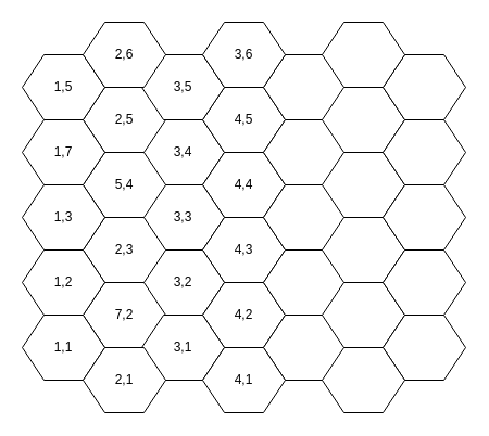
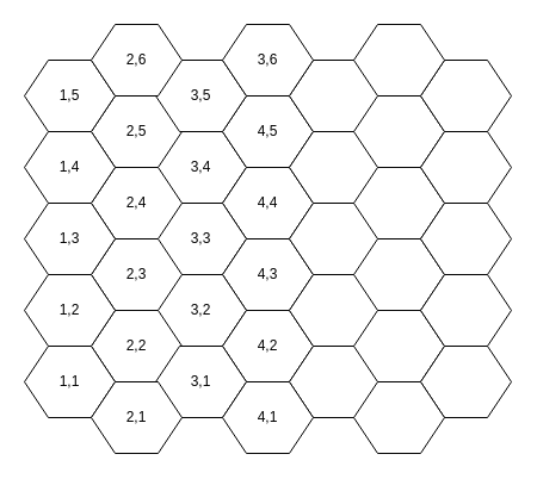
  <mxCell id="0" />
  <mxCell id="1" parent="0" />
  <mxCell id="2" value="3,4" style="shape=hexagon;perimeter=hexagonPerimeter2;whiteSpace=wrap;html=1;fixedSize=1;" vertex="1" parent="1"><mxGeometry x="130" y="110" width="76" height="60" as="geometry" /></mxCell>
  <mxCell id="3" value="4,5" style="shape=hexagon;perimeter=hexagonPerimeter2;whiteSpace=wrap;html=1;fixedSize=1;" vertex="1" parent="1"><mxGeometry x="186" y="80" width="76" height="60" as="geometry" /></mxCell>
  <mxCell id="4" value="4,4" style="shape=hexagon;perimeter=hexagonPerimeter2;whiteSpace=wrap;html=1;fixedSize=1;" vertex="1" parent="1"><mxGeometry x="186" y="140" width="76" height="60" as="geometry" /></mxCell>
  <mxCell id="5" value="3,3" style="shape=hexagon;perimeter=hexagonPerimeter2;whiteSpace=wrap;html=1;fixedSize=1;" vertex="1" parent="1"><mxGeometry x="130" y="170" width="76" height="60" as="geometry" /></mxCell>
  <mxCell id="6" value="4,3" style="shape=hexagon;perimeter=hexagonPerimeter2;whiteSpace=wrap;html=1;fixedSize=1;" vertex="1" parent="1"><mxGeometry x="186" y="200" width="76" height="60" as="geometry" /></mxCell>
  <mxCell id="7" value="3,2" style="shape=hexagon;perimeter=hexagonPerimeter2;whiteSpace=wrap;html=1;fixedSize=1;" vertex="1" parent="1"><mxGeometry x="130" y="230" width="76" height="60" as="geometry" /></mxCell>
  <mxCell id="8" value="4,2" style="shape=hexagon;perimeter=hexagonPerimeter2;whiteSpace=wrap;html=1;fixedSize=1;" vertex="1" parent="1"><mxGeometry x="186" y="260" width="76" height="60" as="geometry" /></mxCell>
- <mxCell id="9" value="5,4" style="shape=hexagon;perimeter=hexagonPerimeter2;whiteSpace=wrap;html=1;fixedSize=1;" vertex="1" parent="1"><mxGeometry x="76" y="140" width="76" height="60" as="geometry" /></mxCell>
+ <mxCell id="9" value="2,4" style="shape=hexagon;perimeter=hexagonPerimeter2;whiteSpace=wrap;html=1;fixedSize=1;" vertex="1" parent="1"><mxGeometry x="76" y="140" width="76" height="60" as="geometry" /></mxCell>
  <mxCell id="10" value="2,5" style="shape=hexagon;perimeter=hexagonPerimeter2;whiteSpace=wrap;html=1;fixedSize=1;" vertex="1" parent="1"><mxGeometry x="76" y="80" width="76" height="60" as="geometry" /></mxCell>
  <mxCell id="11" value="3,5" style="shape=hexagon;perimeter=hexagonPerimeter2;whiteSpace=wrap;html=1;fixedSize=1;" vertex="1" parent="1"><mxGeometry x="130" y="50" width="76" height="60" as="geometry" /></mxCell>
  <mxCell id="12" value="2,3" style="shape=hexagon;perimeter=hexagonPerimeter2;whiteSpace=wrap;html=1;fixedSize=1;" vertex="1" parent="1"><mxGeometry x="76" y="200" width="76" height="60" as="geometry" /></mxCell>
- <mxCell id="13" value="7,2" style="shape=hexagon;perimeter=hexagonPerimeter2;whiteSpace=wrap;html=1;fixedSize=1;" vertex="1" parent="1"><mxGeometry x="76" y="260" width="76" height="60" as="geometry" /></mxCell>
+ <mxCell id="13" value="2,2" style="shape=hexagon;perimeter=hexagonPerimeter2;whiteSpace=wrap;html=1;fixedSize=1;" vertex="1" parent="1"><mxGeometry x="76" y="260" width="76" height="60" as="geometry" /></mxCell>
  <mxCell id="14" value="3,1" style="shape=hexagon;perimeter=hexagonPerimeter2;whiteSpace=wrap;html=1;fixedSize=1;" vertex="1" parent="1"><mxGeometry x="130" y="290" width="76" height="60" as="geometry" /></mxCell>
  <mxCell id="15" value="1,2" style="shape=hexagon;perimeter=hexagonPerimeter2;whiteSpace=wrap;html=1;fixedSize=1;" vertex="1" parent="1"><mxGeometry x="20" y="230" width="76" height="60" as="geometry" /></mxCell>
  <mxCell id="16" value="1,3" style="shape=hexagon;perimeter=hexagonPerimeter2;whiteSpace=wrap;html=1;fixedSize=1;" vertex="1" parent="1"><mxGeometry x="20" y="170" width="76" height="60" as="geometry" /></mxCell>
- <mxCell id="17" value="1,7" style="shape=hexagon;perimeter=hexagonPerimeter2;whiteSpace=wrap;html=1;fixedSize=1;" vertex="1" parent="1"><mxGeometry x="20" y="110" width="76" height="60" as="geometry" /></mxCell>
+ <mxCell id="17" value="1,4" style="shape=hexagon;perimeter=hexagonPerimeter2;whiteSpace=wrap;html=1;fixedSize=1;" vertex="1" parent="1"><mxGeometry x="20" y="110" width="76" height="60" as="geometry" /></mxCell>
  <mxCell id="18" value="" style="shape=hexagon;perimeter=hexagonPerimeter2;whiteSpace=wrap;html=1;fixedSize=1;" vertex="1" parent="1"><mxGeometry x="242" y="50" width="76" height="60" as="geometry" /></mxCell>
  <mxCell id="19" value="" style="shape=hexagon;perimeter=hexagonPerimeter2;whiteSpace=wrap;html=1;fixedSize=1;" vertex="1" parent="1"><mxGeometry x="242" y="110" width="76" height="60" as="geometry" /></mxCell>
  <mxCell id="20" value="" style="shape=hexagon;perimeter=hexagonPerimeter2;whiteSpace=wrap;html=1;fixedSize=1;" vertex="1" parent="1"><mxGeometry x="242" y="170" width="76" height="60" as="geometry" /></mxCell>
  <mxCell id="21" value="" style="shape=hexagon;perimeter=hexagonPerimeter2;whiteSpace=wrap;html=1;fixedSize=1;" vertex="1" parent="1"><mxGeometry x="242" y="230" width="76" height="60" as="geometry" /></mxCell>
  <mxCell id="22" value="" style="shape=hexagon;perimeter=hexagonPerimeter2;whiteSpace=wrap;html=1;fixedSize=1;" vertex="1" parent="1"><mxGeometry x="242" y="290" width="76" height="60" as="geometry" /></mxCell>
  <mxCell id="23" value="" style="shape=hexagon;perimeter=hexagonPerimeter2;whiteSpace=wrap;html=1;fixedSize=1;" vertex="1" parent="1"><mxGeometry x="296" y="80" width="76" height="60" as="geometry" /></mxCell>
  <mxCell id="24" value="" style="shape=hexagon;perimeter=hexagonPerimeter2;whiteSpace=wrap;html=1;fixedSize=1;" vertex="1" parent="1"><mxGeometry x="296" y="140" width="76" height="60" as="geometry" /></mxCell>
  <mxCell id="25" value="" style="shape=hexagon;perimeter=hexagonPerimeter2;whiteSpace=wrap;html=1;fixedSize=1;" vertex="1" parent="1"><mxGeometry x="296" y="200" width="76" height="60" as="geometry" /></mxCell>
  <mxCell id="26" value="" style="shape=hexagon;perimeter=hexagonPerimeter2;whiteSpace=wrap;html=1;fixedSize=1;" vertex="1" parent="1"><mxGeometry x="296" y="260" width="76" height="60" as="geometry" /></mxCell>
  <mxCell id="27" value="" style="shape=hexagon;perimeter=hexagonPerimeter2;whiteSpace=wrap;html=1;fixedSize=1;" vertex="1" parent="1"><mxGeometry x="352" y="290" width="76" height="60" as="geometry" /></mxCell>
  <mxCell id="28" value="" style="shape=hexagon;perimeter=hexagonPerimeter2;whiteSpace=wrap;html=1;fixedSize=1;" vertex="1" parent="1"><mxGeometry x="352" y="230" width="76" height="60" as="geometry" /></mxCell>
  <mxCell id="29" value="" style="shape=hexagon;perimeter=hexagonPerimeter2;whiteSpace=wrap;html=1;fixedSize=1;" vertex="1" parent="1"><mxGeometry x="352" y="170" width="76" height="60" as="geometry" /></mxCell>
  <mxCell id="30" value="" style="shape=hexagon;perimeter=hexagonPerimeter2;whiteSpace=wrap;html=1;fixedSize=1;" vertex="1" parent="1"><mxGeometry x="352" y="110" width="76" height="60" as="geometry" /></mxCell>
  <mxCell id="31" value="" style="shape=hexagon;perimeter=hexagonPerimeter2;whiteSpace=wrap;html=1;fixedSize=1;" vertex="1" parent="1"><mxGeometry x="352" y="50" width="76" height="60" as="geometry" /></mxCell>
  <mxCell id="32" value="1,5" style="shape=hexagon;perimeter=hexagonPerimeter2;whiteSpace=wrap;html=1;fixedSize=1;" vertex="1" parent="1"><mxGeometry x="20" y="50" width="76" height="60" as="geometry" /></mxCell>
  <mxCell id="33" value="1,1" style="shape=hexagon;perimeter=hexagonPerimeter2;whiteSpace=wrap;html=1;fixedSize=1;" vertex="1" parent="1"><mxGeometry x="20" y="290" width="76" height="60" as="geometry" /></mxCell>
  <mxCell id="34" value="2,6" style="shape=hexagon;perimeter=hexagonPerimeter2;whiteSpace=wrap;html=1;fixedSize=1;" vertex="1" parent="1"><mxGeometry x="76" y="20" width="76" height="60" as="geometry" /></mxCell>
  <mxCell id="35" value="3,6" style="shape=hexagon;perimeter=hexagonPerimeter2;whiteSpace=wrap;html=1;fixedSize=1;" vertex="1" parent="1"><mxGeometry x="186" y="20" width="76" height="60" as="geometry" /></mxCell>
  <mxCell id="36" value="" style="shape=hexagon;perimeter=hexagonPerimeter2;whiteSpace=wrap;html=1;fixedSize=1;" vertex="1" parent="1"><mxGeometry x="296" y="20" width="76" height="60" as="geometry" /></mxCell>
  <mxCell id="37" value="2,1" style="shape=hexagon;perimeter=hexagonPerimeter2;whiteSpace=wrap;html=1;fixedSize=1;" vertex="1" parent="1"><mxGeometry x="76" y="320" width="76" height="60" as="geometry" /></mxCell>
  <mxCell id="38" value="4,1" style="shape=hexagon;perimeter=hexagonPerimeter2;whiteSpace=wrap;html=1;fixedSize=1;" vertex="1" parent="1"><mxGeometry x="186" y="320" width="76" height="60" as="geometry" /></mxCell>
  <mxCell id="39" value="" style="shape=hexagon;perimeter=hexagonPerimeter2;whiteSpace=wrap;html=1;fixedSize=1;" vertex="1" parent="1"><mxGeometry x="296" y="320" width="76" height="60" as="geometry" /></mxCell>
